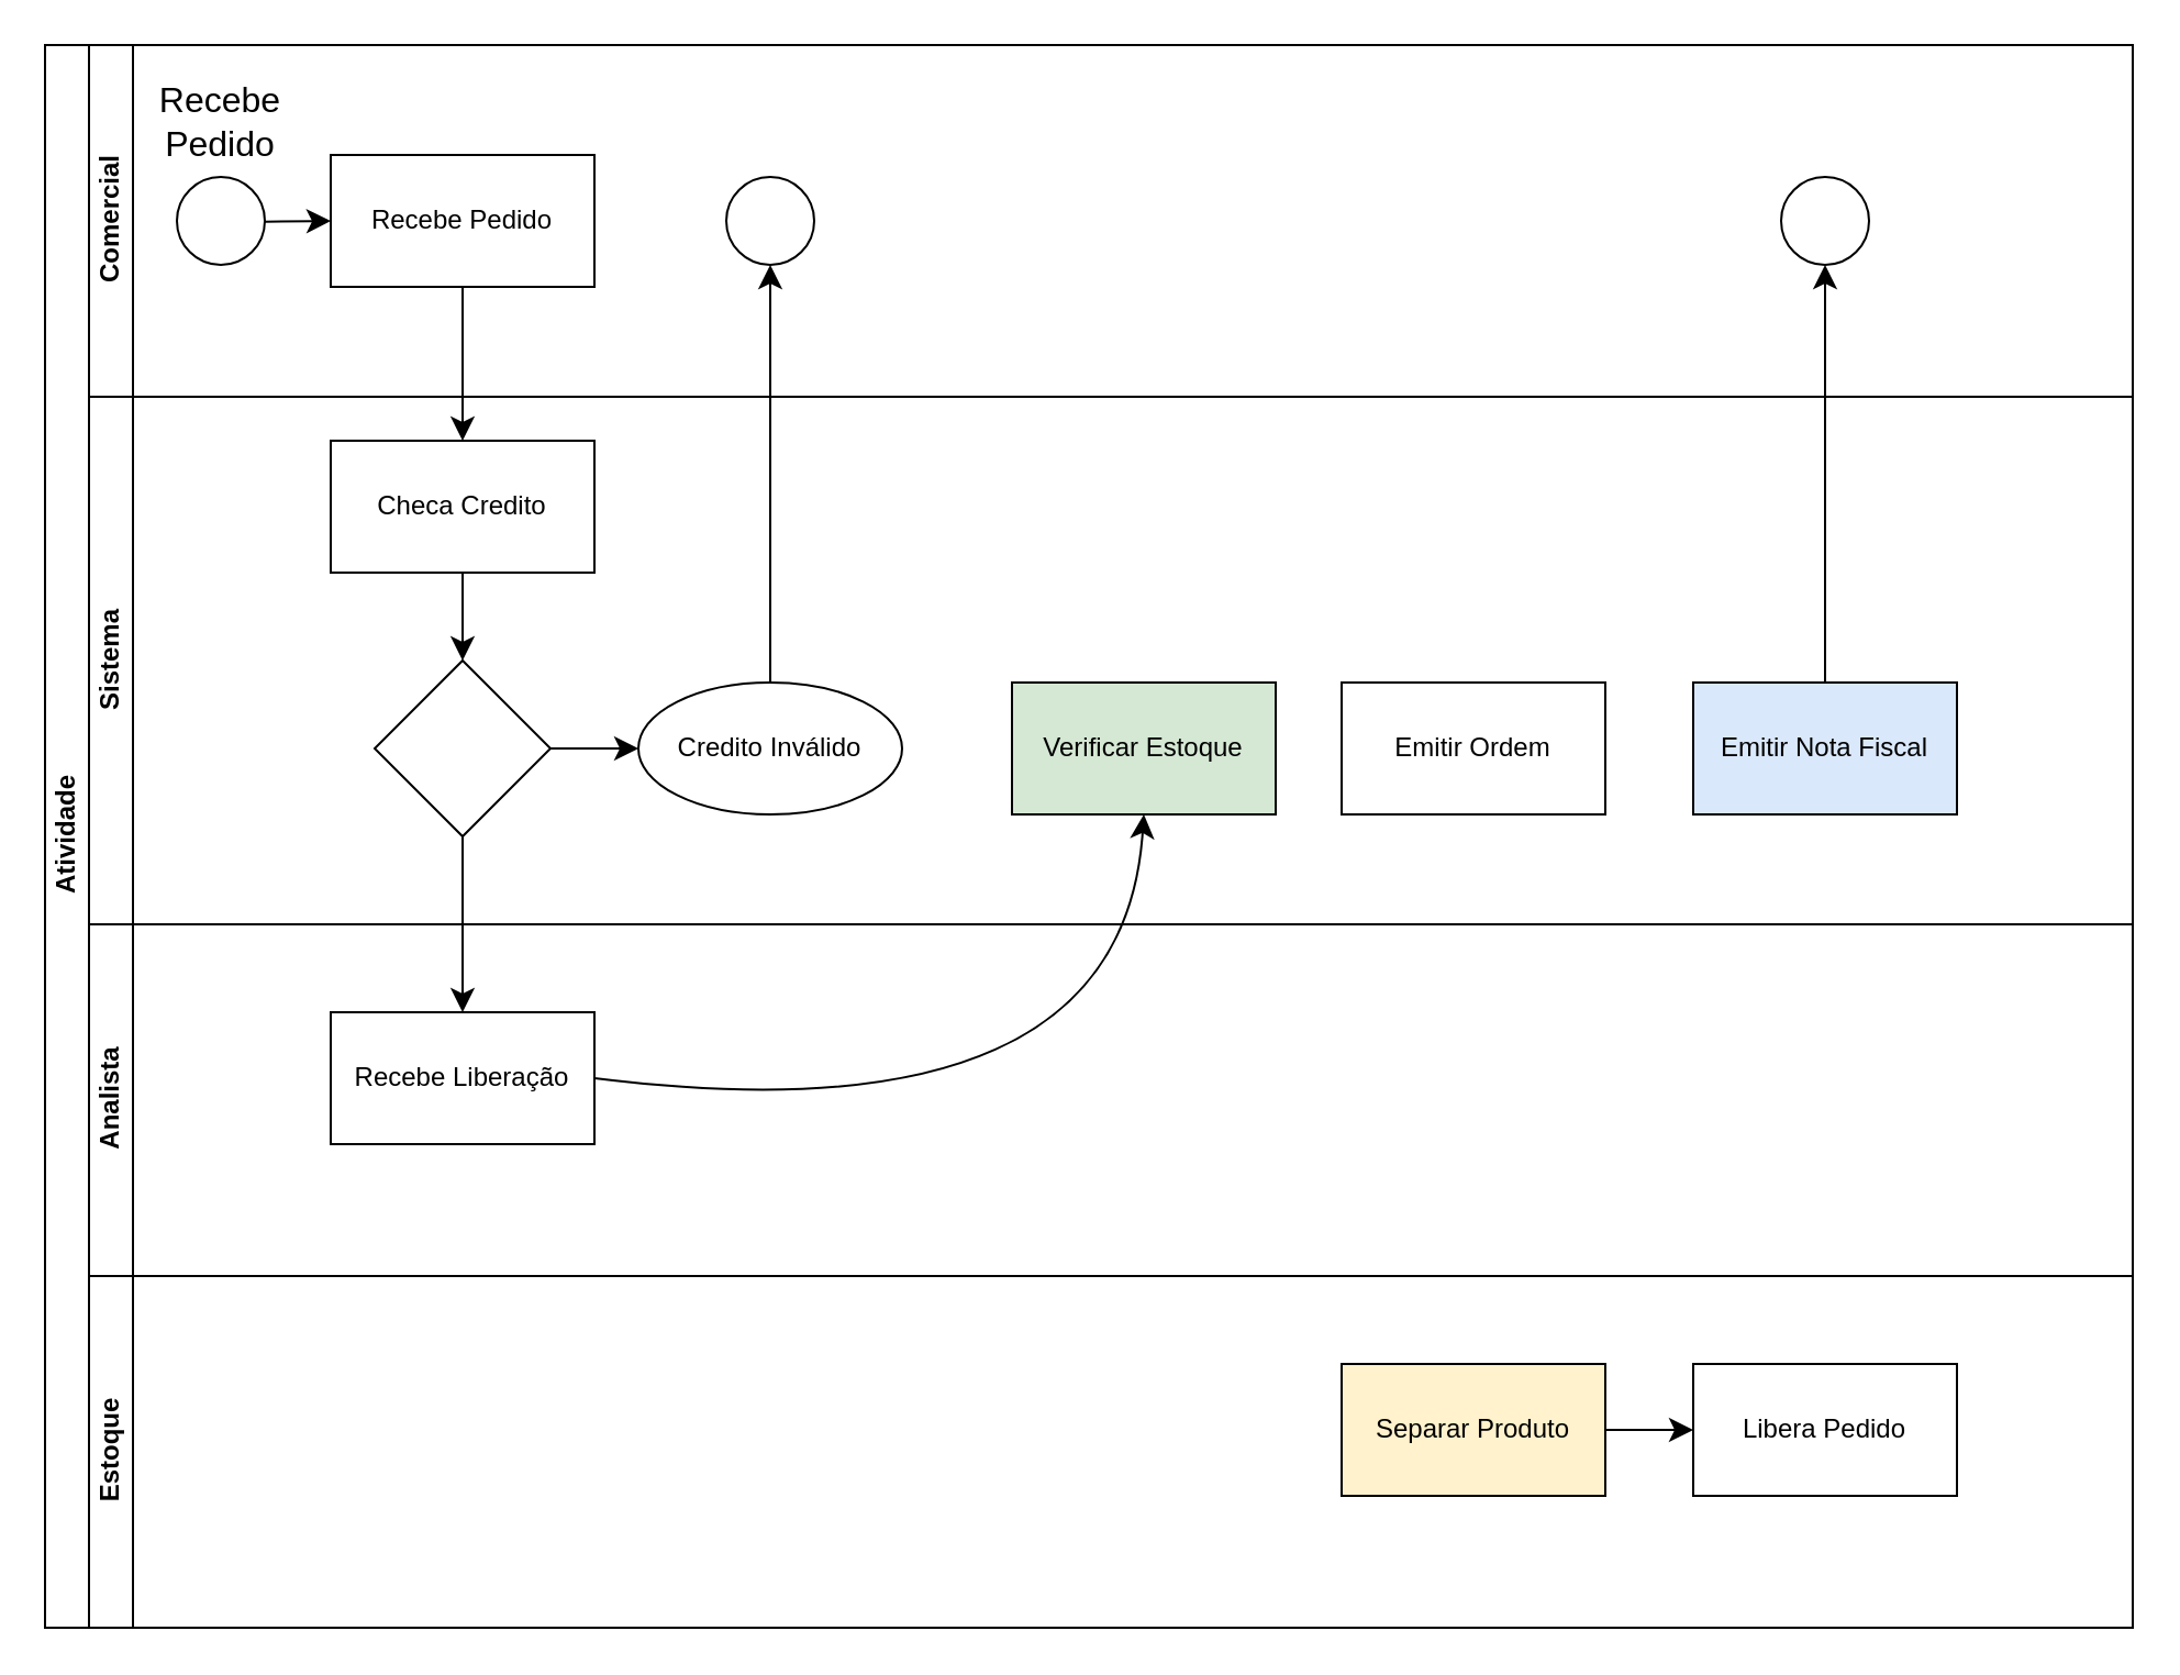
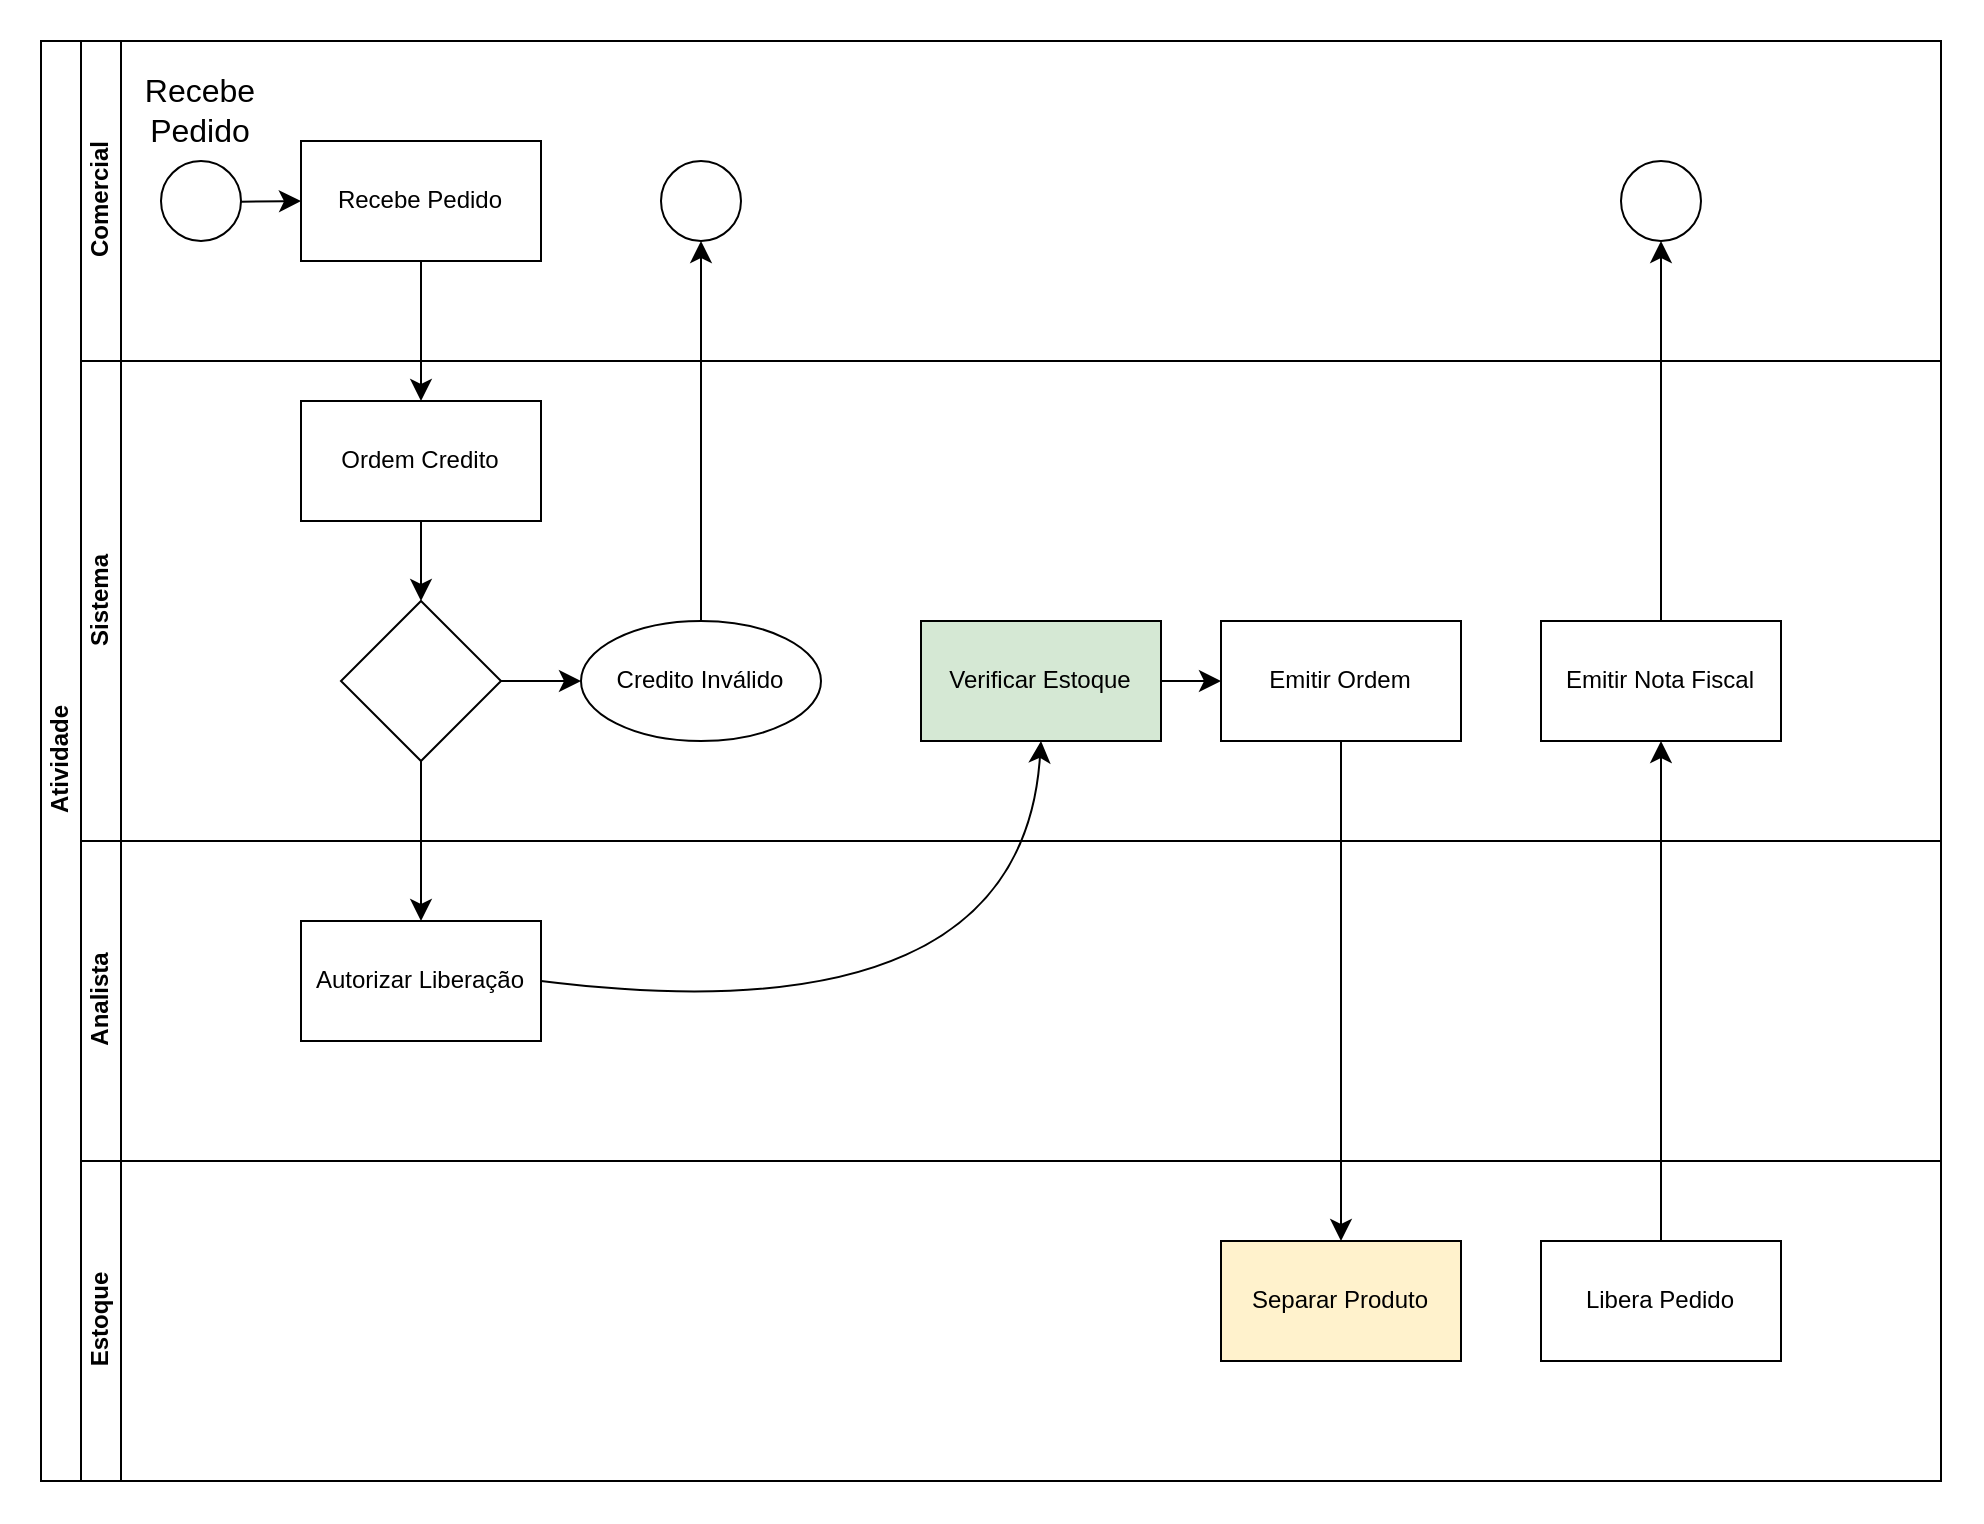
  <mxCell id="0" />
  <mxCell id="1" parent="0" />
  <mxCell id="2" value="Atividade" style="swimlane;html=1;childLayout=stackLayout;resizeParent=1;resizeParentMax=0;horizontal=0;startSize=20;horizontalStack=0;" parent="1" vertex="1"><mxGeometry x="20" y="20" width="950" height="720" as="geometry" /></mxCell>
  <mxCell id="3" value="Comercial" style="swimlane;html=1;startSize=20;horizontal=0;" parent="2" vertex="1"><mxGeometry x="20" width="930" height="160" as="geometry" /></mxCell>
  <mxCell id="4" value="" style="edgeStyle=none;curved=1;rounded=0;orthogonalLoop=1;jettySize=auto;html=1;fontSize=12;startSize=8;endSize=8;" edge="1" parent="3" source="5" target="7"><mxGeometry relative="1" as="geometry" /></mxCell>
  <mxCell id="5" value="" style="ellipse;whiteSpace=wrap;html=1;" parent="3" vertex="1"><mxGeometry x="40" y="60" width="40" height="40" as="geometry" /></mxCell>
  <mxCell id="6" value="" style="ellipse;whiteSpace=wrap;html=1;" parent="3" vertex="1"><mxGeometry x="770" y="60" width="40" height="40" as="geometry" /></mxCell>
  <mxCell id="7" value="Recebe Pedido" style="whiteSpace=wrap;html=1;" vertex="1" parent="3"><mxGeometry x="110" y="50" width="120" height="60" as="geometry" /></mxCell>
  <mxCell id="8" value="" style="ellipse;whiteSpace=wrap;html=1;" vertex="1" parent="3"><mxGeometry x="290" y="60" width="40" height="40" as="geometry" /></mxCell>
  <mxCell id="9" value="Recebe Pedido" style="text;html=1;align=center;verticalAlign=middle;whiteSpace=wrap;rounded=0;fontSize=16;" vertex="1" parent="3"><mxGeometry x="30" y="20" width="60" height="30" as="geometry" /></mxCell>
  <mxCell id="10" value="Sistema" style="swimlane;horizontal=0;whiteSpace=wrap;html=1;startSize=20;" vertex="1" parent="2"><mxGeometry x="20" y="160" width="930" height="240" as="geometry" /></mxCell>
  <mxCell id="11" value="" style="edgeStyle=none;curved=1;rounded=0;orthogonalLoop=1;jettySize=auto;html=1;fontSize=12;startSize=8;endSize=8;" edge="1" parent="10" source="12" target="14"><mxGeometry relative="1" as="geometry" /></mxCell>
- <mxCell id="12" value="Checa Credito" style="whiteSpace=wrap;html=1;" vertex="1" parent="10"><mxGeometry x="110" y="20" width="120" height="60" as="geometry" /></mxCell>
+ <mxCell id="12" value="Ordem Credito" style="whiteSpace=wrap;html=1;" vertex="1" parent="10"><mxGeometry x="110" y="20" width="120" height="60" as="geometry" /></mxCell>
  <mxCell id="13" value="" style="edgeStyle=none;curved=1;rounded=0;orthogonalLoop=1;jettySize=auto;html=1;fontSize=12;startSize=8;endSize=8;" edge="1" parent="10" source="14" target="15"><mxGeometry relative="1" as="geometry" /></mxCell>
  <mxCell id="14" value="" style="rhombus;whiteSpace=wrap;html=1;" vertex="1" parent="10"><mxGeometry x="130" y="120" width="80" height="80" as="geometry" /></mxCell>
  <mxCell id="15" value="Credito Inválido" style="ellipse;whiteSpace=wrap;html=1;" vertex="1" parent="10"><mxGeometry x="250" y="130" width="120" height="60" as="geometry" /></mxCell>
+ <mxCell id="16" value="" style="edgeStyle=none;curved=1;rounded=0;orthogonalLoop=1;jettySize=auto;html=1;fontSize=12;startSize=8;endSize=8;" edge="1" parent="10" source="17" target="18"><mxGeometry relative="1" as="geometry" /></mxCell>
  <mxCell id="17" value="Verificar Estoque" style="whiteSpace=wrap;html=1;fillColor=#d5e8d4;" vertex="1" parent="10"><mxGeometry x="420" y="130" width="120" height="60" as="geometry" /></mxCell>
  <mxCell id="18" value="Emitir Ordem" style="whiteSpace=wrap;html=1;" vertex="1" parent="10"><mxGeometry x="570" y="130" width="120" height="60" as="geometry" /></mxCell>
- <mxCell id="19" value="Emitir Nota Fiscal" style="whiteSpace=wrap;html=1;fillColor=#dae8fc;" vertex="1" parent="10"><mxGeometry x="730" y="130" width="120" height="60" as="geometry" /></mxCell>
+ <mxCell id="19" value="Emitir Nota Fiscal" style="whiteSpace=wrap;html=1;" vertex="1" parent="10"><mxGeometry x="730" y="130" width="120" height="60" as="geometry" /></mxCell>
  <mxCell id="20" value="Analista" style="swimlane;html=1;startSize=20;horizontal=0;" parent="2" vertex="1"><mxGeometry x="20" y="400" width="930" height="160" as="geometry" /></mxCell>
- <mxCell id="21" value="Recebe Liberação" style="whiteSpace=wrap;html=1;" vertex="1" parent="20"><mxGeometry x="110" y="40" width="120" height="60" as="geometry" /></mxCell>
+ <mxCell id="21" value="Autorizar Liberação" style="whiteSpace=wrap;html=1;" vertex="1" parent="20"><mxGeometry x="110" y="40" width="120" height="60" as="geometry" /></mxCell>
  <mxCell id="22" value="Estoque" style="swimlane;html=1;startSize=20;horizontal=0;" parent="2" vertex="1"><mxGeometry x="20" y="560" width="930" height="160" as="geometry" /></mxCell>
- <mxCell id="23" value="" style="edgeStyle=none;curved=1;rounded=0;orthogonalLoop=1;jettySize=auto;html=1;fontSize=12;startSize=8;endSize=8;" edge="1" parent="22" source="24" target="25"><mxGeometry relative="1" as="geometry" /></mxCell>
  <mxCell id="24" value="Separar Produto" style="whiteSpace=wrap;html=1;fillColor=#fff2cc;" vertex="1" parent="22"><mxGeometry x="570" y="40" width="120" height="60" as="geometry" /></mxCell>
  <mxCell id="25" value="Libera Pedido" style="whiteSpace=wrap;html=1;" vertex="1" parent="22"><mxGeometry x="730" y="40" width="120" height="60" as="geometry" /></mxCell>
  <mxCell id="26" value="" style="edgeStyle=none;curved=1;rounded=0;orthogonalLoop=1;jettySize=auto;html=1;fontSize=12;startSize=8;endSize=8;" edge="1" parent="2" source="7" target="12"><mxGeometry relative="1" as="geometry" /></mxCell>
  <mxCell id="27" value="" style="edgeStyle=none;curved=1;rounded=0;orthogonalLoop=1;jettySize=auto;html=1;fontSize=12;startSize=8;endSize=8;" edge="1" parent="2" source="14" target="21"><mxGeometry relative="1" as="geometry" /></mxCell>
  <mxCell id="28" value="" style="edgeStyle=none;curved=1;rounded=0;orthogonalLoop=1;jettySize=auto;html=1;fontSize=12;startSize=8;endSize=8;" edge="1" parent="2" source="15" target="8"><mxGeometry relative="1" as="geometry" /></mxCell>
  <mxCell id="29" style="edgeStyle=none;curved=1;rounded=0;orthogonalLoop=1;jettySize=auto;html=1;exitX=1;exitY=0.5;exitDx=0;exitDy=0;entryX=0.5;entryY=1;entryDx=0;entryDy=0;fontSize=12;startSize=8;endSize=8;" edge="1" parent="2" source="21" target="17"><mxGeometry relative="1" as="geometry"><Array as="points"><mxPoint x="490" y="500" /></Array></mxGeometry></mxCell>
+ <mxCell id="30" value="" style="edgeStyle=none;curved=1;rounded=0;orthogonalLoop=1;jettySize=auto;html=1;fontSize=12;startSize=8;endSize=8;" edge="1" parent="2" source="18" target="24"><mxGeometry relative="1" as="geometry" /></mxCell>
+ <mxCell id="31" value="" style="edgeStyle=none;curved=1;rounded=0;orthogonalLoop=1;jettySize=auto;html=1;fontSize=12;startSize=8;endSize=8;" edge="1" parent="2" source="25" target="19"><mxGeometry relative="1" as="geometry" /></mxCell>
  <mxCell id="32" style="edgeStyle=none;curved=1;rounded=0;orthogonalLoop=1;jettySize=auto;html=1;exitX=0.5;exitY=0;exitDx=0;exitDy=0;entryX=0.5;entryY=1;entryDx=0;entryDy=0;fontSize=12;startSize=8;endSize=8;" edge="1" parent="2" source="19" target="6"><mxGeometry relative="1" as="geometry" /></mxCell>
